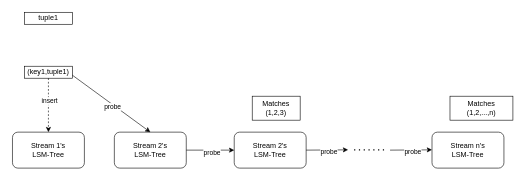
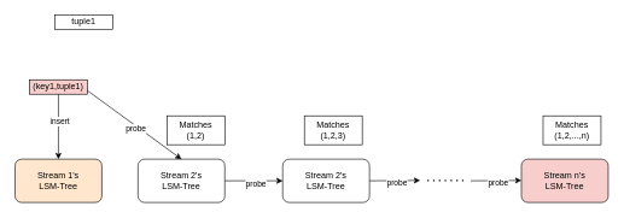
  <mxCell id="0" />
  <mxCell id="1" parent="0" />
- <mxCell id="2" value="Stream 1's&lt;br&gt;LSM-Tree" style="rounded=1;whiteSpace=wrap;html=1;" vertex="1" parent="1"><mxGeometry x="20" y="220" width="120" height="60" as="geometry" /></mxCell>
+ <mxCell id="2" value="Stream 1's&lt;br&gt;LSM-Tree" style="rounded=1;whiteSpace=wrap;html=1;fillColor=#ffe6cc;" vertex="1" parent="1"><mxGeometry x="20" y="220" width="120" height="60" as="geometry" /></mxCell>
  <mxCell id="3" value="Stream 2's&lt;br&gt;LSM-Tree" style="rounded=1;whiteSpace=wrap;html=1;" vertex="1" parent="1"><mxGeometry x="190" y="220" width="120" height="60" as="geometry" /></mxCell>
  <mxCell id="4" value="Stream 2's&lt;br&gt;LSM-Tree" style="rounded=1;whiteSpace=wrap;html=1;" vertex="1" parent="1"><mxGeometry x="390" y="220" width="120" height="60" as="geometry" /></mxCell>
- <mxCell id="5" value="Stream n's&lt;br&gt;LSM-Tree" style="rounded=1;whiteSpace=wrap;html=1;" vertex="1" parent="1"><mxGeometry x="720" y="220" width="120" height="60" as="geometry" /></mxCell>
- <mxCell id="6" value="(key1,tuple1)" style="rounded=0;whiteSpace=wrap;html=1;" vertex="1" parent="1"><mxGeometry x="40" y="110" width="80" height="20" as="geometry" /></mxCell>
+ <mxCell id="5" value="Stream n's&lt;br&gt;LSM-Tree" style="rounded=1;whiteSpace=wrap;html=1;fillColor=#f8cecc;" vertex="1" parent="1"><mxGeometry x="720" y="220" width="120" height="60" as="geometry" /></mxCell>
+ <mxCell id="6" value="(key1,tuple1)" style="rounded=0;whiteSpace=wrap;html=1;fillColor=#f8cecc;" vertex="1" parent="1"><mxGeometry x="40" y="110" width="80" height="20" as="geometry" /></mxCell>
  <mxCell id="7" value="" style="endArrow=classic;html=1;rounded=0;exitX=1;exitY=0.75;exitDx=0;exitDy=0;entryX=0.5;entryY=0;entryDx=0;entryDy=0;" edge="1" parent="1" source="6" target="3"><mxGeometry width="50" height="50" relative="1" as="geometry"><mxPoint x="350" y="360" as="sourcePoint" /><mxPoint x="110" y="130" as="targetPoint" /></mxGeometry></mxCell>
  <mxCell id="8" value="probe" style="edgeLabel;html=1;align=center;verticalAlign=middle;resizable=0;points=[];" vertex="1" connectable="0" parent="7"><mxGeometry x="0.06" y="-4" relative="1" as="geometry"><mxPoint y="-1" as="offset" /></mxGeometry></mxCell>
  <mxCell id="9" value="" style="endArrow=classic;html=1;rounded=0;exitX=1;exitY=0.5;exitDx=0;exitDy=0;entryX=0;entryY=0.5;entryDx=0;entryDy=0;" edge="1" parent="1" source="3" target="4"><mxGeometry width="50" height="50" relative="1" as="geometry"><mxPoint x="120" y="155" as="sourcePoint" /><mxPoint x="260" y="230" as="targetPoint" /></mxGeometry></mxCell>
  <mxCell id="10" value="probe" style="edgeLabel;html=1;align=center;verticalAlign=middle;resizable=0;points=[];" vertex="1" connectable="0" parent="9"><mxGeometry x="0.06" y="-4" relative="1" as="geometry"><mxPoint y="-1" as="offset" /></mxGeometry></mxCell>
+ <mxCell id="11" value="Matches&lt;br&gt;(1,2)" style="whiteSpace=wrap;html=1;" vertex="1" parent="1"><mxGeometry x="230" y="160" width="80" height="40" as="geometry" /></mxCell>
  <mxCell id="12" value="Matches&lt;br&gt;(1,2,3)" style="whiteSpace=wrap;html=1;" vertex="1" parent="1"><mxGeometry x="420" y="160" width="80" height="40" as="geometry" /></mxCell>
  <mxCell id="13" value="" style="endArrow=classic;html=1;rounded=0;entryX=0;entryY=0.5;entryDx=0;entryDy=0;" edge="1" parent="1"><mxGeometry width="50" height="50" relative="1" as="geometry"><mxPoint x="510" y="250" as="sourcePoint" /><mxPoint x="580" y="249.5" as="targetPoint" /></mxGeometry></mxCell>
  <mxCell id="14" value="probe" style="edgeLabel;html=1;align=center;verticalAlign=middle;resizable=0;points=[];" vertex="1" connectable="0" parent="13"><mxGeometry x="0.06" y="-4" relative="1" as="geometry"><mxPoint y="-1" as="offset" /></mxGeometry></mxCell>
  <mxCell id="15" value="" style="endArrow=none;dashed=1;html=1;dashPattern=1 3;strokeWidth=2;rounded=0;" edge="1" parent="1"><mxGeometry width="50" height="50" relative="1" as="geometry"><mxPoint x="590" y="249.5" as="sourcePoint" /><mxPoint x="640" y="249.5" as="targetPoint" /></mxGeometry></mxCell>
  <mxCell id="16" value="" style="endArrow=classic;html=1;rounded=0;entryX=0;entryY=0.5;entryDx=0;entryDy=0;" edge="1" parent="1"><mxGeometry width="50" height="50" relative="1" as="geometry"><mxPoint x="650" y="250" as="sourcePoint" /><mxPoint x="720" y="249.5" as="targetPoint" /></mxGeometry></mxCell>
  <mxCell id="17" value="probe" style="edgeLabel;html=1;align=center;verticalAlign=middle;resizable=0;points=[];" vertex="1" connectable="0" parent="16"><mxGeometry x="0.06" y="-4" relative="1" as="geometry"><mxPoint y="-1" as="offset" /></mxGeometry></mxCell>
- <mxCell id="18" value="Matches&lt;br&gt;(1,2,...,n)" style="whiteSpace=wrap;html=1;" vertex="1" parent="1"><mxGeometry x="750" y="160" width="105" height="40" as="geometry" /></mxCell>
- <mxCell id="19" value="" style="endArrow=classic;html=1;rounded=0;exitX=0.5;exitY=1;exitDx=0;exitDy=0;entryX=0.5;entryY=0;entryDx=0;entryDy=0;dashed=1;" edge="1" parent="1" source="6" target="2"><mxGeometry width="50" height="50" relative="1" as="geometry"><mxPoint x="350" y="360" as="sourcePoint" /><mxPoint x="400" y="310" as="targetPoint" /></mxGeometry></mxCell>
+ <mxCell id="18" value="Matches&lt;br&gt;(1,2,...,n)" style="whiteSpace=wrap;html=1;" vertex="1" parent="1"><mxGeometry x="750" y="160" width="80" height="40" as="geometry" /></mxCell>
+ <mxCell id="19" value="" style="endArrow=classic;html=1;rounded=0;exitX=0.5;exitY=1;exitDx=0;exitDy=0;entryX=0.5;entryY=0;entryDx=0;entryDy=0;" edge="1" parent="1" source="6" target="2"><mxGeometry width="50" height="50" relative="1" as="geometry"><mxPoint x="350" y="360" as="sourcePoint" /><mxPoint x="400" y="310" as="targetPoint" /></mxGeometry></mxCell>
  <mxCell id="20" value="insert" style="edgeLabel;html=1;align=center;verticalAlign=middle;resizable=0;points=[];" vertex="1" connectable="0" parent="19"><mxGeometry x="-0.183" y="1" relative="1" as="geometry"><mxPoint as="offset" /></mxGeometry></mxCell>
- <mxCell id="21" value="tuple1" style="rounded=0;whiteSpace=wrap;html=1;" vertex="1" parent="1"><mxGeometry x="40" y="20" width="80" height="20" as="geometry" /></mxCell>
+ <mxCell id="21" value="tuple1" style="rounded=0;whiteSpace=wrap;html=1;" vertex="1" parent="1"><mxGeometry x="75" y="20" width="80" height="20" as="geometry" /></mxCell>
